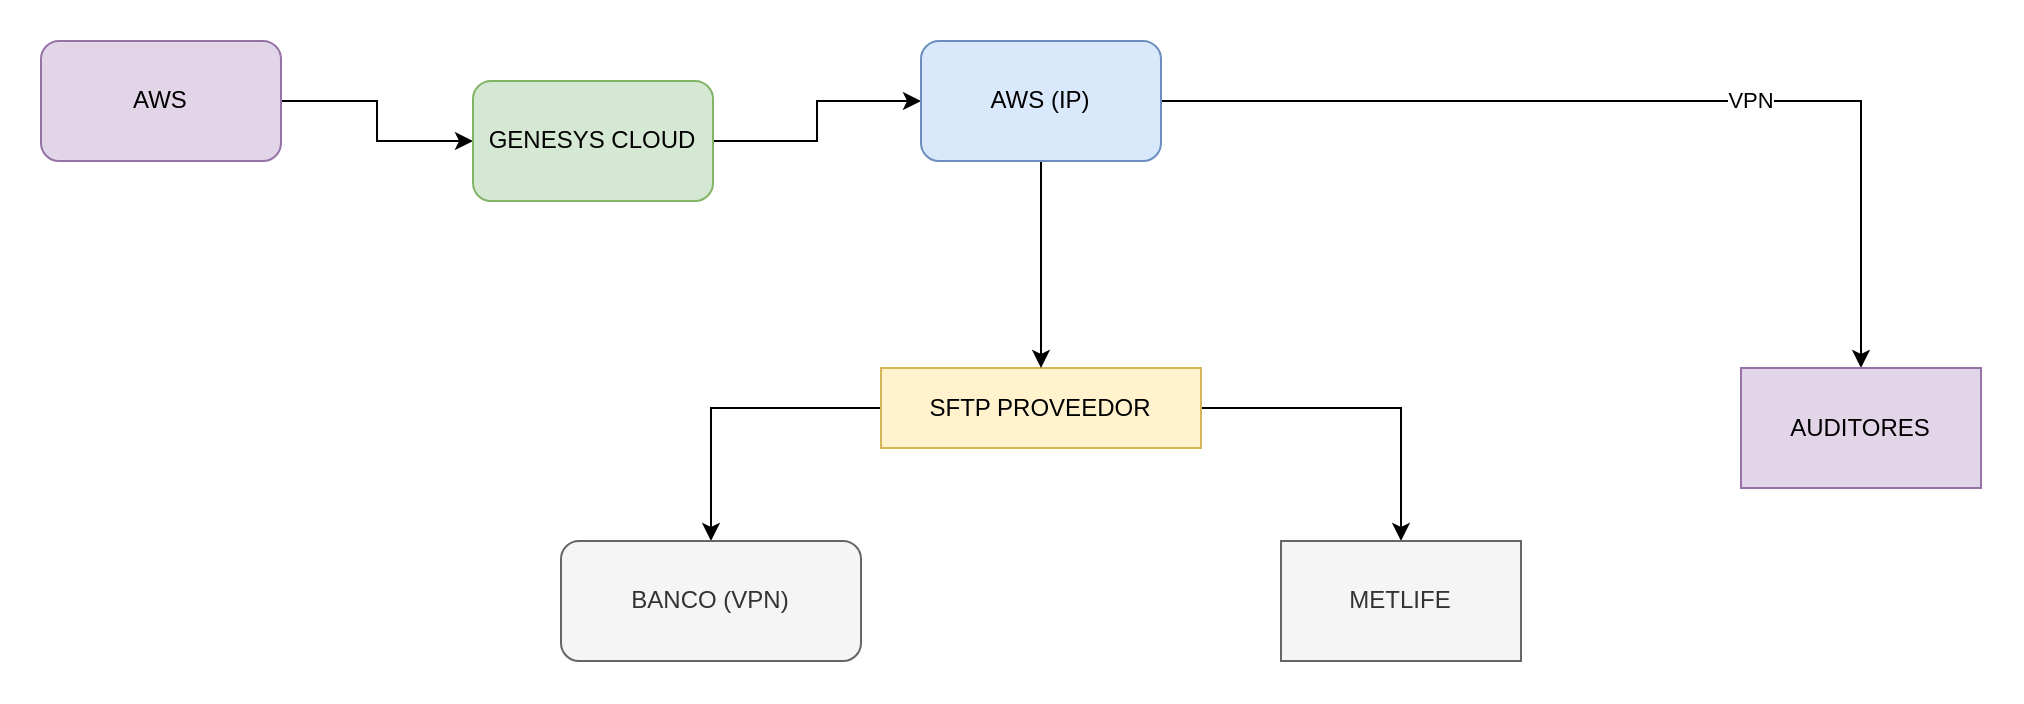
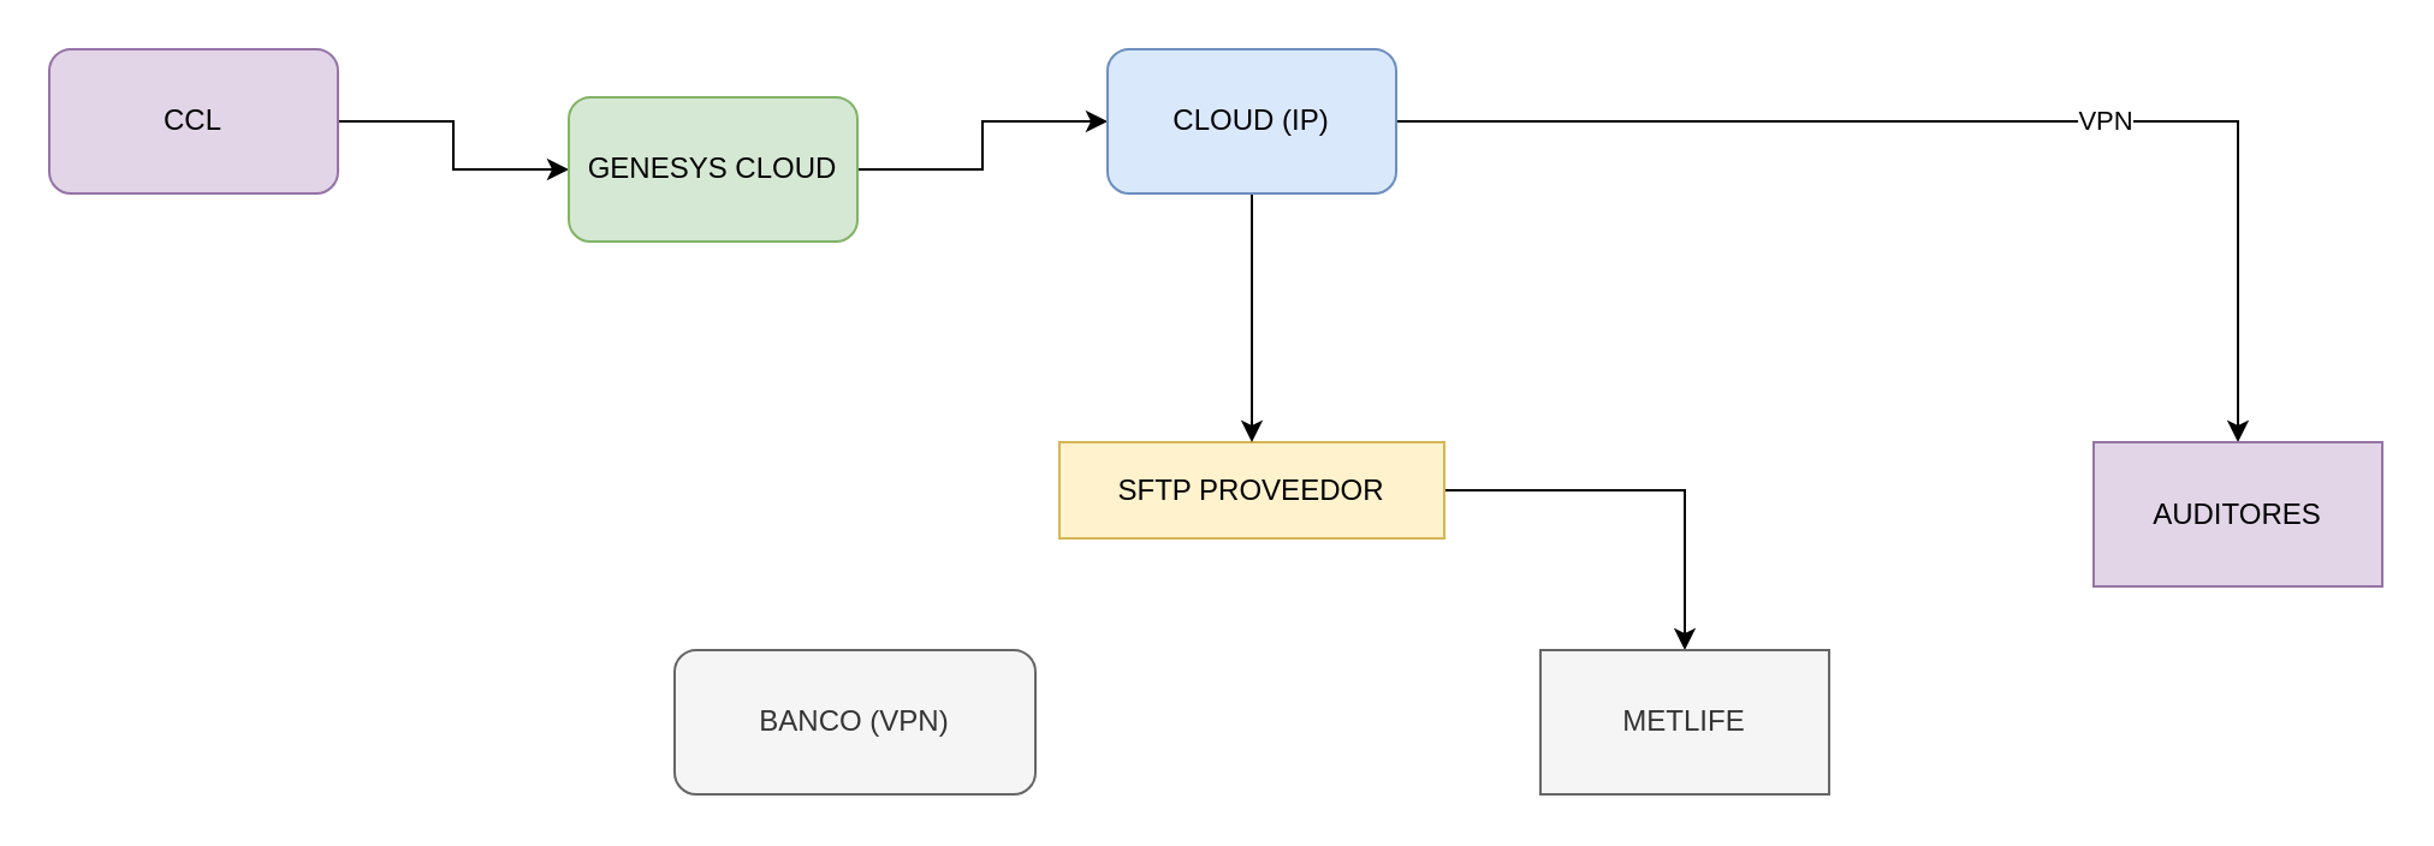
  <mxCell id="0" />
  <mxCell id="1" parent="0" />
  <mxCell id="2" style="edgeStyle=orthogonalEdgeStyle;rounded=0;orthogonalLoop=1;jettySize=auto;html=1;" edge="1" parent="1" source="4" target="5"><mxGeometry relative="1" as="geometry" /></mxCell>
- <mxCell id="3" style="edgeStyle=orthogonalEdgeStyle;rounded=0;orthogonalLoop=1;jettySize=auto;html=1;" edge="1" parent="1" source="4" target="8"><mxGeometry relative="1" as="geometry" /></mxCell>
  <mxCell id="4" value="SFTP PROVEEDOR" style="rounded=0;whiteSpace=wrap;html=1;fillColor=#fff2cc;strokeColor=#d6b656;gradientColor=none;" vertex="1" parent="1"><mxGeometry x="440" y="183.5" width="160" height="40" as="geometry" /></mxCell>
  <mxCell id="5" value="METLIFE" style="whiteSpace=wrap;html=1;fillColor=#f5f5f5;fontColor=#333333;strokeColor=#666666;rounded=0;" vertex="1" parent="1"><mxGeometry x="640" y="270" width="120" height="60" as="geometry" /></mxCell>
  <mxCell id="6" style="edgeStyle=orthogonalEdgeStyle;rounded=0;orthogonalLoop=1;jettySize=auto;html=1;exitX=1;exitY=0.5;exitDx=0;exitDy=0;" edge="1" parent="1" source="14" target="15"><mxGeometry relative="1" as="geometry"><Array as="points"><mxPoint x="930" y="50" /></Array></mxGeometry></mxCell>
  <mxCell id="7" value="VPN" style="edgeLabel;html=1;align=center;verticalAlign=middle;resizable=0;points=[];" vertex="1" connectable="0" parent="6"><mxGeometry x="0.215" y="1" relative="1" as="geometry"><mxPoint as="offset" /></mxGeometry></mxCell>
  <mxCell id="8" value="BANCO (VPN)" style="rounded=1;whiteSpace=wrap;html=1;fillColor=#f5f5f5;fontColor=#333333;strokeColor=#666666;" vertex="1" parent="1"><mxGeometry x="280" y="270" width="150" height="60" as="geometry" /></mxCell>
  <mxCell id="9" style="edgeStyle=orthogonalEdgeStyle;rounded=0;orthogonalLoop=1;jettySize=auto;html=1;" edge="1" parent="1" source="10" target="12"><mxGeometry relative="1" as="geometry" /></mxCell>
- <mxCell id="10" value="AWS" style="rounded=1;whiteSpace=wrap;html=1;fillColor=#e1d5e7;strokeColor=#9673a6;" vertex="1" parent="1"><mxGeometry x="20" y="20" width="120" height="60" as="geometry" /></mxCell>
+ <mxCell id="10" value="CCL" style="rounded=1;whiteSpace=wrap;html=1;fillColor=#e1d5e7;strokeColor=#9673a6;" vertex="1" parent="1"><mxGeometry x="20" y="20" width="120" height="60" as="geometry" /></mxCell>
  <mxCell id="11" value="" style="edgeStyle=orthogonalEdgeStyle;rounded=0;orthogonalLoop=1;jettySize=auto;html=1;" edge="1" parent="1" source="12" target="14"><mxGeometry relative="1" as="geometry" /></mxCell>
  <mxCell id="12" value="GENESYS CLOUD" style="rounded=1;whiteSpace=wrap;html=1;fillColor=#d5e8d4;strokeColor=#82b366;" vertex="1" parent="1"><mxGeometry x="236" y="40" width="120" height="60" as="geometry" /></mxCell>
  <mxCell id="13" style="edgeStyle=orthogonalEdgeStyle;rounded=0;orthogonalLoop=1;jettySize=auto;html=1;entryX=0.5;entryY=0;entryDx=0;entryDy=0;" edge="1" parent="1" source="14" target="4"><mxGeometry relative="1" as="geometry"><mxPoint x="520" y="60" as="targetPoint" /></mxGeometry></mxCell>
- <mxCell id="14" value="AWS (IP)" style="rounded=1;whiteSpace=wrap;html=1;fillColor=#dae8fc;strokeColor=#6c8ebf;" vertex="1" parent="1"><mxGeometry x="460" y="20" width="120" height="60" as="geometry" /></mxCell>
+ <mxCell id="14" value="CLOUD (IP)" style="rounded=1;whiteSpace=wrap;html=1;fillColor=#dae8fc;strokeColor=#6c8ebf;" vertex="1" parent="1"><mxGeometry x="460" y="20" width="120" height="60" as="geometry" /></mxCell>
  <mxCell id="15" value="AUDITORES" style="rounded=0;whiteSpace=wrap;html=1;fillColor=#e1d5e7;strokeColor=#9673a6;" vertex="1" parent="1"><mxGeometry x="870" y="183.5" width="120" height="60" as="geometry" /></mxCell>
